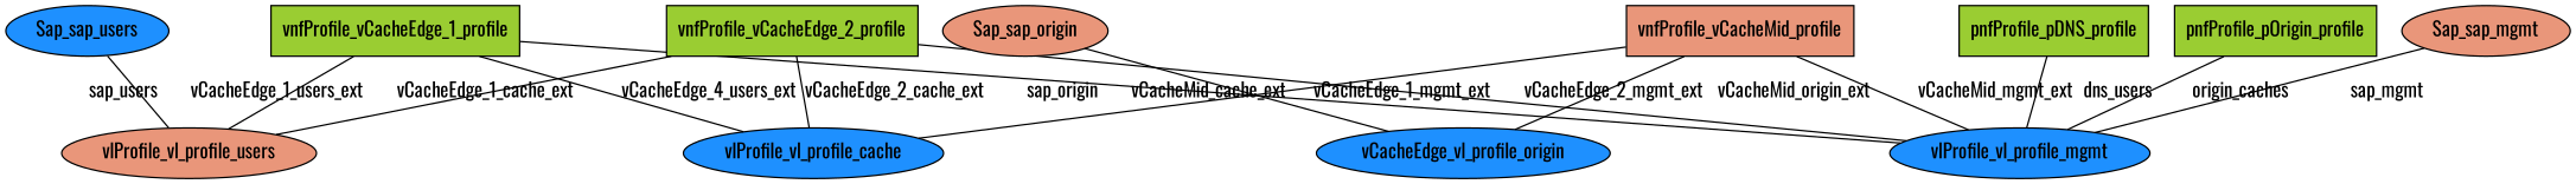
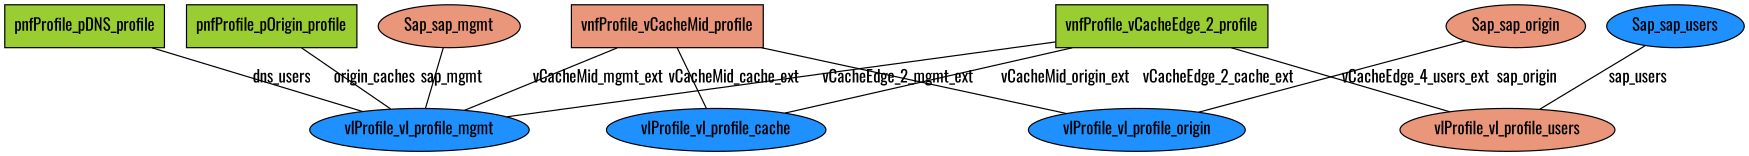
  strict graph {
    fontname=Oswald
    mindist=2.0
    splines=false
    node [fillcolor=darksalmon fontname=Oswald shape=oval style=filled]
    edge [fontname=Oswald]
    n1 [label=vnfProfile_vCacheMid_profile shape=box]
    n2 [fillcolor=dodgerblue label=vlProfile_vl_profile_mgmt]
    n3 [fillcolor=dodgerblue label=vlProfile_vl_profile_cache]
-   n4 [fillcolor=dodgerblue label=vCacheEdge_vl_profile_origin]
-   n5 [fillcolor=yellowgreen label=vnfProfile_vCacheEdge_1_profile shape=box]
+   n4 [fillcolor=dodgerblue label=vlProfile_vl_profile_origin]
    n6 [label=vlProfile_vl_profile_users]
    n7 [fillcolor=yellowgreen label=vnfProfile_vCacheEdge_2_profile shape=box]
    n8 [fillcolor=yellowgreen label=pnfProfile_pDNS_profile shape=box]
    n9 [fillcolor=yellowgreen label=pnfProfile_pOrigin_profile shape=box]
    n10 [label=Sap_sap_mgmt]
    n11 [fillcolor=dodgerblue label=Sap_sap_users]
    n12 [label=Sap_sap_origin]
    n1 -- n2 [label=vCacheMid_mgmt_ext]
    n1 -- n3 [label=vCacheMid_cache_ext]
    n1 -- n4 [label=vCacheMid_origin_ext]
-   n5 -- n2 [label=vCacheEdge_1_mgmt_ext]
-   n5 -- n3 [label=vCacheEdge_1_cache_ext]
-   n5 -- n6 [label=vCacheEdge_1_users_ext]
    n7 -- n2 [label=vCacheEdge_2_mgmt_ext]
    n7 -- n3 [label=vCacheEdge_2_cache_ext]
    n7 -- n6 [label=vCacheEdge_4_users_ext]
    n8 -- n2 [label=dns_users]
    n9 -- n2 [label=origin_caches]
    n10 -- n2 [label=sap_mgmt]
    n11 -- n6 [label=sap_users]
    n12 -- n4 [label=sap_origin]
  }
